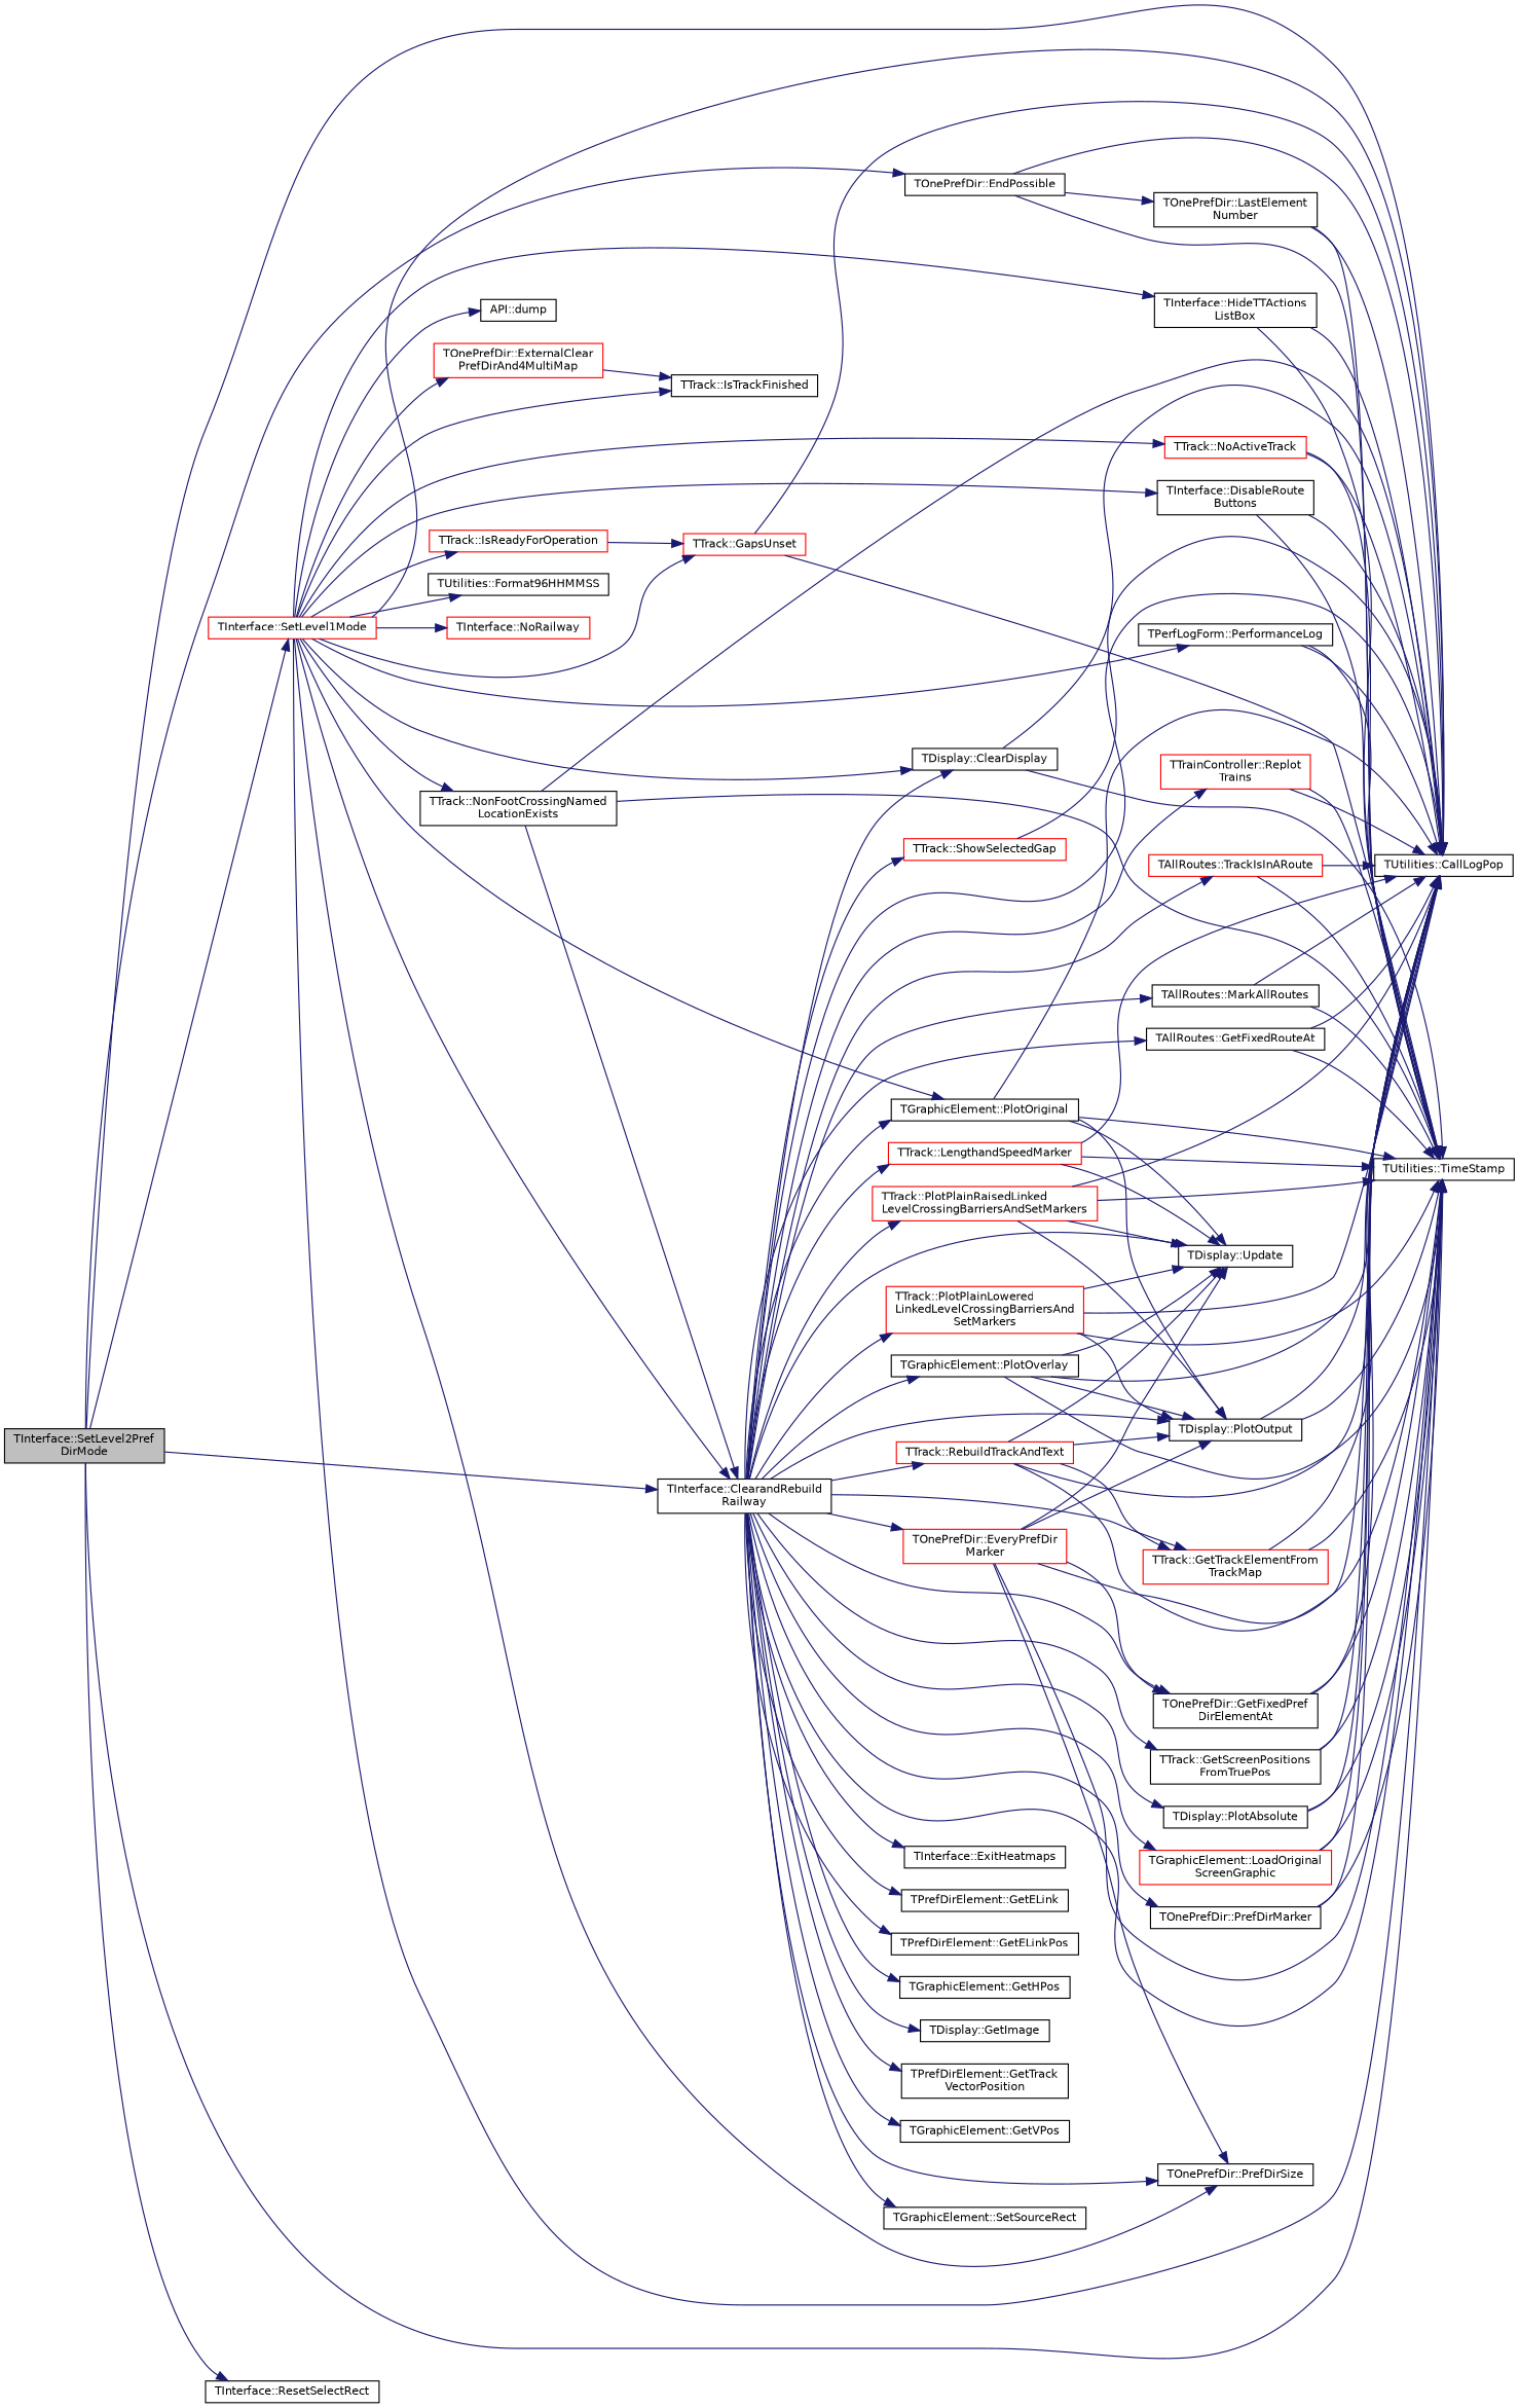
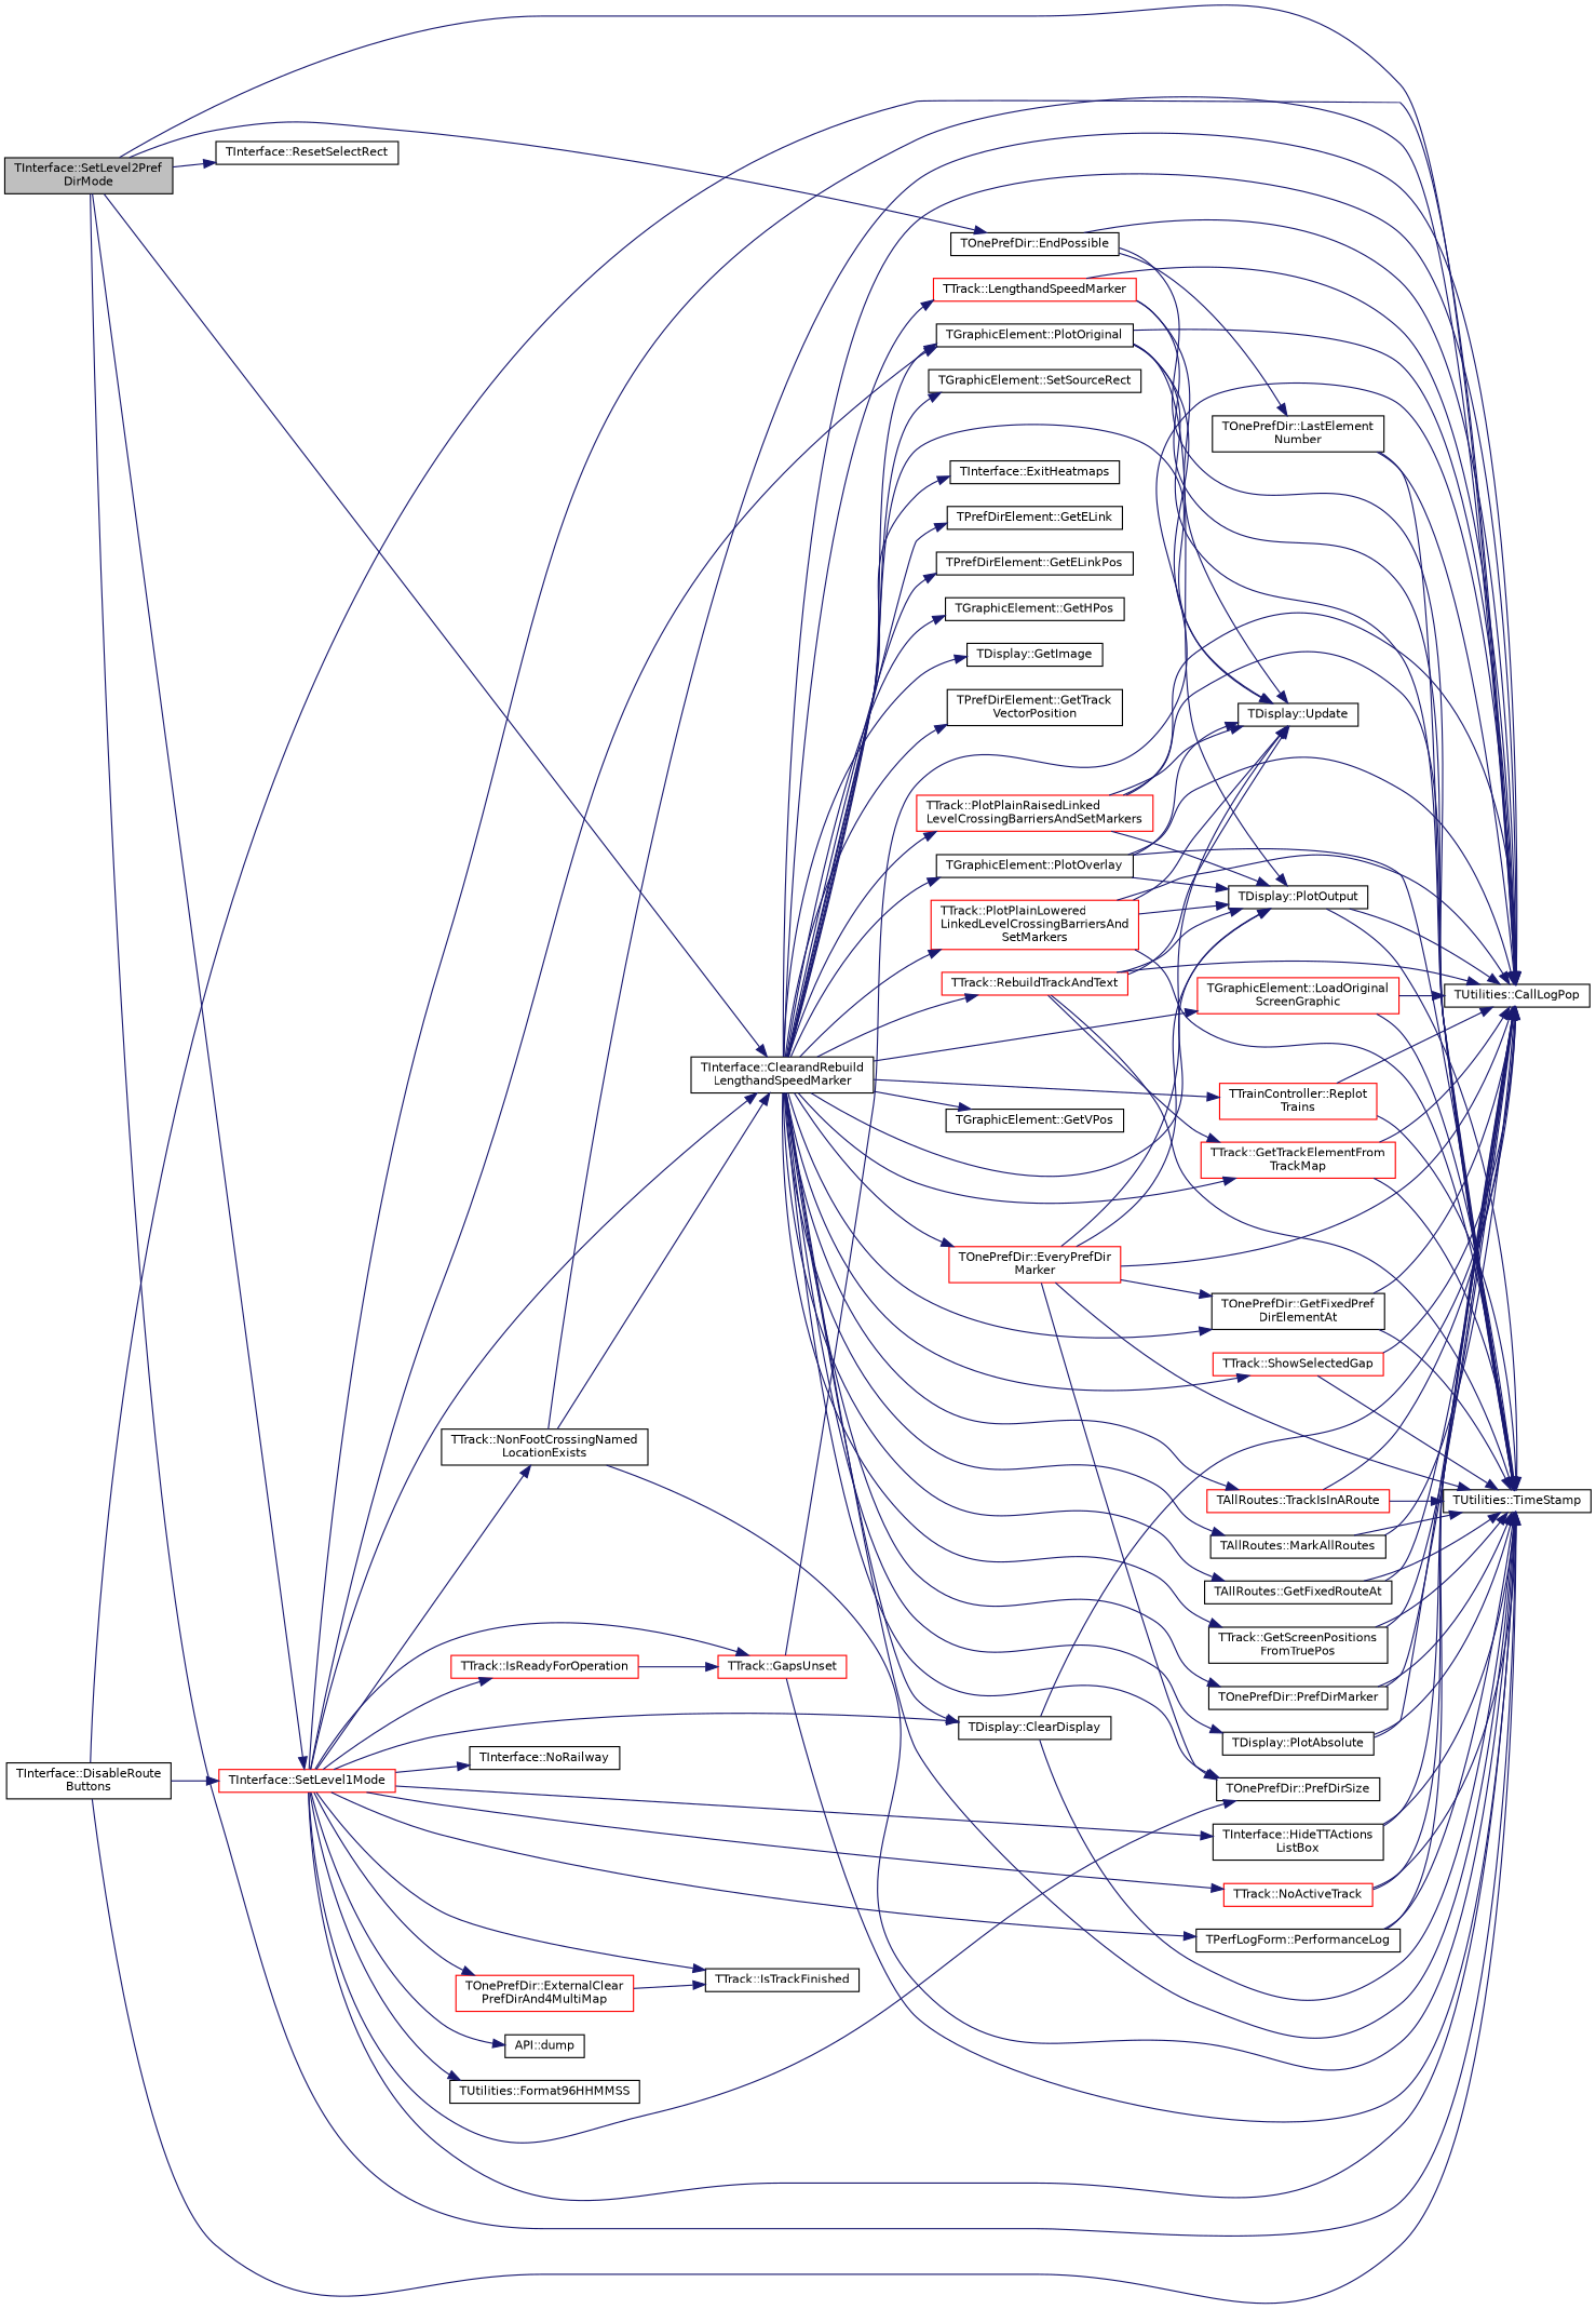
  digraph {
    rankdir=LR
    node [color=black fillcolor=white fontname=Helvetica fontsize=10 shape=record style=filled]
    edge [color=midnightblue fontname=Helvetica fontsize=10 labelfontname=Helvetica labelfontsize=10 style=solid]
    n1 [fillcolor=grey75 fontcolor=black height=0.2 label="TInterface::SetLevel2Pref\lDirMode" width=0.4]
    n2 [height=0.2 label="TUtilities::CallLogPop" width=0.4]
-   n3 [height=0.2 label="TInterface::ClearandRebuild\lRailway" width=0.4]
+   n3 [height=0.2 label="TInterface::ClearandRebuild\lLengthandSpeedMarker" width=0.4]
    n4 [height=0.2 label="TUtilities::TimeStamp" width=0.4]
    n5 [height=0.2 label="TOnePrefDir::EndPossible" width=0.4]
    n6 [height=0.2 label="TInterface::ResetSelectRect" width=0.4]
    n7 [color=red height=0.2 label="TInterface::SetLevel1Mode" width=0.4]
    n8 [height=0.2 label="TDisplay::ClearDisplay" width=0.4]
    n9 [color=red height=0.2 label="TOnePrefDir::EveryPrefDir\lMarker" width=0.4]
    n10 [height=0.2 label="TOnePrefDir::GetFixedPref\lDirElementAt" width=0.4]
    n11 [height=0.2 label="TDisplay::PlotOutput" width=0.4]
    n12 [height=0.2 label="TOnePrefDir::PrefDirSize" width=0.4]
    n13 [height=0.2 label="TDisplay::Update" width=0.4]
    n14 [height=0.2 label="TInterface::ExitHeatmaps" width=0.4]
    n15 [height=0.2 label="TPrefDirElement::GetELink" width=0.4]
    n16 [height=0.2 label="TPrefDirElement::GetELinkPos" width=0.4]
    n17 [height=0.2 label="TAllRoutes::GetFixedRouteAt" width=0.4]
    n18 [height=0.2 label="TGraphicElement::GetHPos" width=0.4]
    n19 [height=0.2 label="TDisplay::GetImage" width=0.4]
    n20 [height=0.2 label="TTrack::GetScreenPositions\lFromTruePos" width=0.4]
    n21 [color=red height=0.2 label="TTrack::GetTrackElementFrom\lTrackMap" width=0.4]
    n22 [height=0.2 label="TPrefDirElement::GetTrack\lVectorPosition" width=0.4]
    n23 [height=0.2 label="TGraphicElement::GetVPos" width=0.4]
    n24 [color=red height=0.2 label="TTrack::LengthandSpeedMarker" width=0.4]
    n25 [color=red height=0.2 label="TGraphicElement::LoadOriginal\lScreenGraphic" width=0.4]
    n26 [height=0.2 label="TAllRoutes::MarkAllRoutes" width=0.4]
    n27 [height=0.2 label="TDisplay::PlotAbsolute" width=0.4]
    n28 [height=0.2 label="TGraphicElement::PlotOriginal" width=0.4]
    n29 [height=0.2 label="TGraphicElement::PlotOverlay" width=0.4]
    n30 [color=red height=0.2 label="TTrack::PlotPlainLowered\lLinkedLevelCrossingBarriersAnd\lSetMarkers" width=0.4]
    n31 [color=red height=0.2 label="TTrack::PlotPlainRaisedLinked\lLevelCrossingBarriersAndSetMarkers" width=0.4]
    n32 [height=0.2 label="TOnePrefDir::PrefDirMarker" width=0.4]
    n33 [color=red height=0.2 label="TTrack::RebuildTrackAndText" width=0.4]
    n34 [color=red height=0.2 label="TTrainController::Replot\lTrains" width=0.4]
    n35 [height=0.2 label="TGraphicElement::SetSourceRect" width=0.4]
    n36 [color=red height=0.2 label="TTrack::ShowSelectedGap" width=0.4]
    n37 [color=red height=0.2 label="TAllRoutes::TrackIsInARoute" width=0.4]
    n38 [height=0.2 label="TOnePrefDir::LastElement\lNumber" width=0.4]
    n39 [height=0.2 label="TTrack::NonFootCrossingNamed\lLocationExists" width=0.4]
    n40 [height=0.2 label="TInterface::DisableRoute\lButtons" width=0.4]
    n41 [height=0.2 label="API::dump" width=0.4]
    n42 [color=red height=0.2 label="TOnePrefDir::ExternalClear\lPrefDirAnd4MultiMap" width=0.4]
    n43 [height=0.2 label="TUtilities::Format96HHMMSS" width=0.4]
    n44 [color=red height=0.2 label="TTrack::GapsUnset" width=0.4]
    n45 [height=0.2 label="TInterface::HideTTActions\lListBox" width=0.4]
    n46 [color=red height=0.2 label="TTrack::IsReadyForOperation" width=0.4]
    n47 [height=0.2 label="TTrack::IsTrackFinished" width=0.4]
    n48 [color=red height=0.2 label="TTrack::NoActiveTrack" width=0.4]
-   n49 [color=red height=0.2 label="TInterface::NoRailway" width=0.4]
+   n49 [height=0.2 label="TInterface::NoRailway" width=0.4]
    n50 [height=0.2 label="TPerfLogForm::PerformanceLog" width=0.4]
    n1 -> n2
    n1 -> n3
    n1 -> n4
    n1 -> n5
    n1 -> n6
    n1 -> n7
    n3 -> n2
    n3 -> n4
    n3 -> n8
    n3 -> n9
    n3 -> n10
    n3 -> n11
    n3 -> n12
    n3 -> n13
    n3 -> n14
    n3 -> n15
    n3 -> n16
    n3 -> n17
    n3 -> n18
    n3 -> n19
    n3 -> n20
    n3 -> n21
    n3 -> n22
    n3 -> n23
    n3 -> n24
    n3 -> n25
    n3 -> n26
    n3 -> n27
    n3 -> n28
    n3 -> n29
    n3 -> n30
    n3 -> n31
    n3 -> n32
    n3 -> n33
    n3 -> n34
    n3 -> n35
    n3 -> n36
    n3 -> n37
    n5 -> n2
    n5 -> n4
    n5 -> n38
    n7 -> n2
    n7 -> n3
    n7 -> n4
    n7 -> n8
    n7 -> n12
    n7 -> n28
    n7 -> n39
-   n7 -> n40
+   n40 -> n7
    n7 -> n41
    n7 -> n42
    n7 -> n43
    n7 -> n44
    n7 -> n45
    n7 -> n46
    n7 -> n47
    n7 -> n48
    n7 -> n49
    n7 -> n50
    n8 -> n2
    n8 -> n4
    n9 -> n2
    n9 -> n4
    n9 -> n10
    n9 -> n11
    n9 -> n12
    n9 -> n13
    n10 -> n2
    n10 -> n4
    n11 -> n2
    n11 -> n4
    n17 -> n2
    n17 -> n4
    n20 -> n2
    n20 -> n4
    n21 -> n2
    n21 -> n4
    n24 -> n2
    n24 -> n4
    n24 -> n13
    n25 -> n2
    n25 -> n4
    n26 -> n2
    n26 -> n4
    n27 -> n2
    n27 -> n4
    n28 -> n2
    n28 -> n4
    n28 -> n11
    n28 -> n13
    n29 -> n2
    n29 -> n4
    n29 -> n11
    n29 -> n13
    n30 -> n2
    n30 -> n4
    n30 -> n11
    n30 -> n13
    n31 -> n2
    n31 -> n4
    n31 -> n11
    n31 -> n13
    n32 -> n2
    n32 -> n4
    n33 -> n2
    n33 -> n4
    n33 -> n11
    n33 -> n13
    n33 -> n21
    n34 -> n2
    n34 -> n4
    n36 -> n2
+   n36 -> n4
    n37 -> n2
    n37 -> n4
    n38 -> n2
    n38 -> n4
    n39 -> n2
    n39 -> n3
    n39 -> n4
    n40 -> n2
    n40 -> n4
    n42 -> n47
    n44 -> n2
    n44 -> n4
    n45 -> n2
    n45 -> n4
    n46 -> n44
    n48 -> n2
    n48 -> n4
    n50 -> n2
    n50 -> n4
  }
